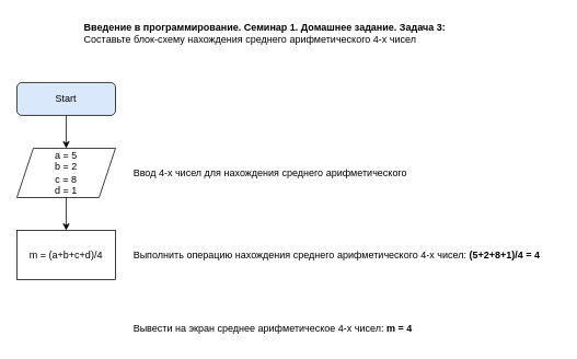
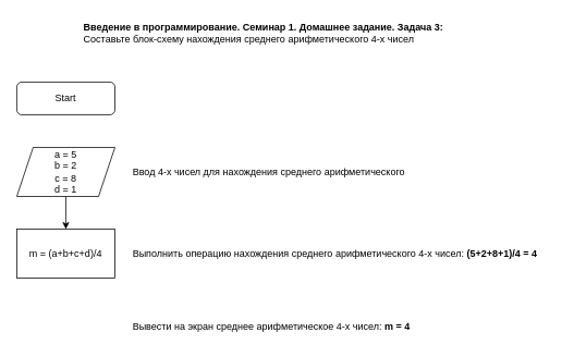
  <mxCell id="0" />
  <mxCell id="1" parent="0" />
- <mxCell id="2" value="" style="edgeStyle=orthogonalEdgeStyle;rounded=0;orthogonalLoop=1;jettySize=auto;html=1;" edge="1" parent="1" source="3" target="5"><mxGeometry relative="1" as="geometry" /></mxCell>
- <mxCell id="3" value="Start" style="rounded=1;whiteSpace=wrap;html=1;fontSize=12;glass=0;strokeWidth=1;shadow=0;fillColor=#dae8fc;" parent="1" vertex="1"><mxGeometry x="20" y="100" width="120" height="40" as="geometry" /></mxCell>
+ <mxCell id="3" value="Start" style="rounded=1;whiteSpace=wrap;html=1;fontSize=12;glass=0;strokeWidth=1;shadow=0;" parent="1" vertex="1"><mxGeometry x="20" y="100" width="120" height="40" as="geometry" /></mxCell>
  <mxCell id="4" value="" style="edgeStyle=orthogonalEdgeStyle;rounded=0;orthogonalLoop=1;jettySize=auto;html=1;" parent="1" source="5" target="6" edge="1"><mxGeometry relative="1" as="geometry" /></mxCell>
  <mxCell id="5" value="a = 5&lt;br&gt;b = 2&lt;br&gt;c = 8&lt;br&gt;d = 1" style="shape=parallelogram;perimeter=parallelogramPerimeter;whiteSpace=wrap;html=1;fixedSize=1;" parent="1" vertex="1"><mxGeometry x="20" y="180" width="120" height="60" as="geometry" /></mxCell>
  <mxCell id="6" value="m = (a+b+c+d)/4" style="rounded=0;whiteSpace=wrap;html=1;" parent="1" vertex="1"><mxGeometry x="20" y="280" width="120" height="60" as="geometry" /></mxCell>
  <mxCell id="7" value="Выполнить операцию нахождения среднего арифметического 4-х чисел: &lt;b&gt;(5+2+8+1)/4 = 4&lt;/b&gt;" style="text;html=1;align=left;verticalAlign=middle;resizable=0;points=[];autosize=1;strokeColor=none;fillColor=none;" parent="1" vertex="1"><mxGeometry x="160" y="295" width="520" height="30" as="geometry" /></mxCell>
  <mxCell id="8" value="Вывести на экран среднее арифметическое 4-х чисел: &lt;b&gt;m = 4&lt;/b&gt;" style="text;html=1;align=left;verticalAlign=middle;resizable=0;points=[];autosize=1;strokeColor=none;fillColor=none;" parent="1" vertex="1"><mxGeometry x="160" y="385" width="360" height="30" as="geometry" /></mxCell>
  <mxCell id="9" value="Ввод 4-х чисел для нахождения среднего арифметического" style="text;html=1;align=left;verticalAlign=middle;resizable=0;points=[];autosize=1;strokeColor=none;fillColor=none;" parent="1" vertex="1"><mxGeometry x="160" y="195" width="360" height="30" as="geometry" /></mxCell>
  <mxCell id="10" value="&lt;b&gt;Введение в программирование. Семинар 1. Домашнее задание. Задача 3:&lt;br&gt;&lt;/b&gt;&lt;div&gt;Составьте блок-схему&amp;nbsp;&lt;span style=&quot;background-color: initial;&quot;&gt;нахождения среднего&amp;nbsp;&lt;/span&gt;&lt;span style=&quot;background-color: initial;&quot;&gt;арифметического 4-х&amp;nbsp;&lt;/span&gt;&lt;span style=&quot;background-color: initial;&quot;&gt;чисел&lt;/span&gt;&lt;/div&gt;" style="text;html=1;align=left;verticalAlign=middle;resizable=0;points=[];autosize=1;strokeColor=none;fillColor=none;" parent="1" vertex="1"><mxGeometry x="100" y="20" width="460" height="40" as="geometry" /></mxCell>
